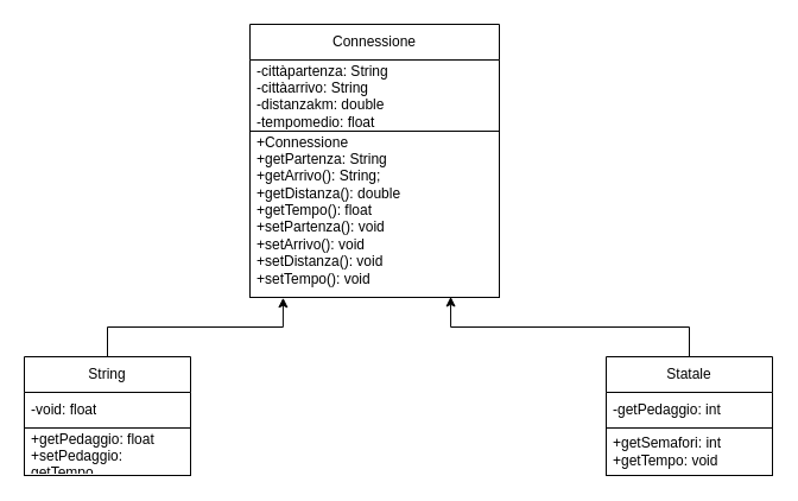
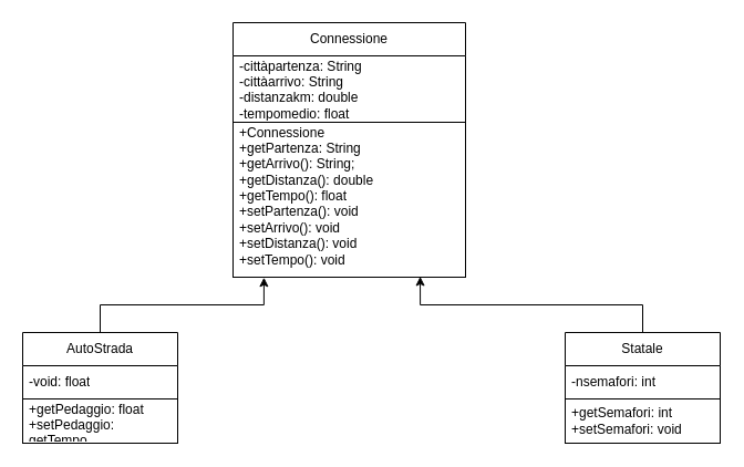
  <mxCell id="0" />
  <mxCell id="1" parent="0" />
  <mxCell id="2" value="Connessione" style="swimlane;fontStyle=0;childLayout=stackLayout;horizontal=1;startSize=30;horizontalStack=0;resizeParent=1;resizeParentMax=0;resizeLast=0;collapsible=1;marginBottom=0;whiteSpace=wrap;html=1;" vertex="1" parent="1"><mxGeometry x="210" y="20" width="210" height="230" as="geometry" /></mxCell>
  <mxCell id="3" value="-cittàpartenza: String&lt;div&gt;-cittàarrivo: String&lt;/div&gt;&lt;div&gt;-distanzakm: double&lt;/div&gt;&lt;div&gt;-tempomedio: float&lt;/div&gt;&lt;div&gt;-getpartenza: String&lt;/div&gt;&lt;div&gt;&lt;br&gt;&lt;/div&gt;" style="text;strokeColor=none;fillColor=none;align=left;verticalAlign=middle;spacingLeft=4;spacingRight=4;overflow=hidden;points=[[0,0.5],[1,0.5]];portConstraint=eastwest;rotatable=0;whiteSpace=wrap;html=1;" vertex="1" parent="2"><mxGeometry y="30" width="210" height="60" as="geometry" /></mxCell>
  <mxCell id="4" style="edgeStyle=orthogonalEdgeStyle;rounded=0;orthogonalLoop=1;jettySize=auto;html=1;exitX=1;exitY=0.5;exitDx=0;exitDy=0;" edge="1" parent="2" source="3" target="3"><mxGeometry relative="1" as="geometry" /></mxCell>
  <mxCell id="5" value="&lt;div&gt;+Connessione&lt;/div&gt;&lt;div&gt;+getPartenza: String&lt;/div&gt;&lt;div&gt;+getArrivo(): String;&lt;/div&gt;&lt;div&gt;+getDistanza(): double&lt;/div&gt;&lt;div&gt;+getTempo(): float&lt;/div&gt;&lt;div&gt;+setPartenza(): void&lt;/div&gt;&lt;div&gt;+setArrivo(): void&lt;/div&gt;&lt;div&gt;+setDistanza(): void&lt;/div&gt;&lt;div&gt;+setTempo(): void&lt;/div&gt;&lt;div&gt;&lt;br&gt;&lt;/div&gt;" style="text;strokeColor=default;fillColor=none;align=left;verticalAlign=middle;spacingLeft=4;spacingRight=4;overflow=hidden;points=[[0,0.5],[1,0.5]];portConstraint=eastwest;rotatable=0;whiteSpace=wrap;html=1;" vertex="1" parent="2"><mxGeometry y="90" width="210" height="140" as="geometry" /></mxCell>
- <mxCell id="6" value="String" style="swimlane;fontStyle=0;childLayout=stackLayout;horizontal=1;startSize=30;horizontalStack=0;resizeParent=1;resizeParentMax=0;resizeLast=0;collapsible=1;marginBottom=0;whiteSpace=wrap;html=1;" vertex="1" parent="1"><mxGeometry x="20" y="300" width="140" height="100" as="geometry" /></mxCell>
+ <mxCell id="6" value="AutoStrada" style="swimlane;fontStyle=0;childLayout=stackLayout;horizontal=1;startSize=30;horizontalStack=0;resizeParent=1;resizeParentMax=0;resizeLast=0;collapsible=1;marginBottom=0;whiteSpace=wrap;html=1;" vertex="1" parent="1"><mxGeometry x="20" y="300" width="140" height="100" as="geometry" /></mxCell>
  <mxCell id="7" value="-void: float" style="text;strokeColor=none;fillColor=none;align=left;verticalAlign=middle;spacingLeft=4;spacingRight=4;overflow=hidden;points=[[0,0.5],[1,0.5]];portConstraint=eastwest;rotatable=0;whiteSpace=wrap;html=1;" vertex="1" parent="6"><mxGeometry y="30" width="140" height="30" as="geometry" /></mxCell>
  <mxCell id="8" value="+getPedaggio: float&lt;div&gt;+setPedaggio: getTempo&lt;/div&gt;" style="text;strokeColor=default;fillColor=none;align=left;verticalAlign=middle;spacingLeft=4;spacingRight=4;overflow=hidden;points=[[0,0.5],[1,0.5]];portConstraint=eastwest;rotatable=0;whiteSpace=wrap;html=1;" vertex="1" parent="6"><mxGeometry y="60" width="140" height="40" as="geometry" /></mxCell>
  <mxCell id="9" value="Statale" style="swimlane;fontStyle=0;childLayout=stackLayout;horizontal=1;startSize=30;horizontalStack=0;resizeParent=1;resizeParentMax=0;resizeLast=0;collapsible=1;marginBottom=0;whiteSpace=wrap;html=1;" vertex="1" parent="1"><mxGeometry x="510" y="300" width="140" height="100" as="geometry" /></mxCell>
- <mxCell id="10" value="-getPedaggio: int" style="text;strokeColor=none;fillColor=none;align=left;verticalAlign=middle;spacingLeft=4;spacingRight=4;overflow=hidden;points=[[0,0.5],[1,0.5]];portConstraint=eastwest;rotatable=0;whiteSpace=wrap;html=1;" vertex="1" parent="9"><mxGeometry y="30" width="140" height="30" as="geometry" /></mxCell>
- <mxCell id="11" value="+getSemafori: int&lt;div&gt;+getTempo: void&lt;/div&gt;" style="text;strokeColor=default;fillColor=none;align=left;verticalAlign=middle;spacingLeft=4;spacingRight=4;overflow=hidden;points=[[0,0.5],[1,0.5]];portConstraint=eastwest;rotatable=0;whiteSpace=wrap;html=1;" vertex="1" parent="9"><mxGeometry y="60" width="140" height="40" as="geometry" /></mxCell>
+ <mxCell id="10" value="-nsemafori: int" style="text;strokeColor=none;fillColor=none;align=left;verticalAlign=middle;spacingLeft=4;spacingRight=4;overflow=hidden;points=[[0,0.5],[1,0.5]];portConstraint=eastwest;rotatable=0;whiteSpace=wrap;html=1;" vertex="1" parent="9"><mxGeometry y="30" width="140" height="30" as="geometry" /></mxCell>
+ <mxCell id="11" value="+getSemafori: int&lt;div&gt;+setSemafori: void&lt;/div&gt;" style="text;strokeColor=default;fillColor=none;align=left;verticalAlign=middle;spacingLeft=4;spacingRight=4;overflow=hidden;points=[[0,0.5],[1,0.5]];portConstraint=eastwest;rotatable=0;whiteSpace=wrap;html=1;" vertex="1" parent="9"><mxGeometry y="60" width="140" height="40" as="geometry" /></mxCell>
  <mxCell id="12" style="edgeStyle=orthogonalEdgeStyle;rounded=0;orthogonalLoop=1;jettySize=auto;html=1;exitX=0.5;exitY=0;exitDx=0;exitDy=0;entryX=0.133;entryY=1.002;entryDx=0;entryDy=0;entryPerimeter=0;" edge="1" parent="1" source="6" target="5"><mxGeometry relative="1" as="geometry" /></mxCell>
  <mxCell id="13" style="edgeStyle=orthogonalEdgeStyle;rounded=0;orthogonalLoop=1;jettySize=auto;html=1;exitX=0.5;exitY=0;exitDx=0;exitDy=0;entryX=0.805;entryY=0.996;entryDx=0;entryDy=0;entryPerimeter=0;" edge="1" parent="1" source="9" target="5"><mxGeometry relative="1" as="geometry" /></mxCell>
